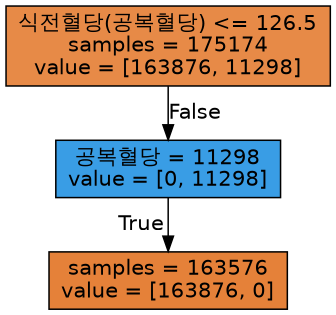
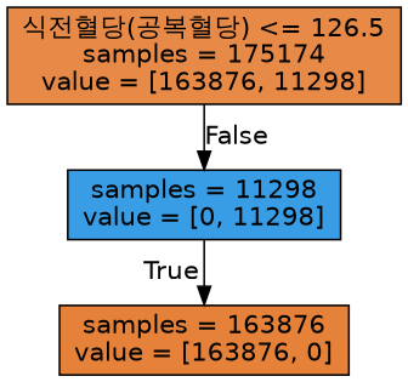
  digraph {
    fontname="DejaVu Sans"
    node [color=black fontname="DejaVu Sans" shape=box style=filled]
    edge [fontname="DejaVu Sans" labeldistance=2.5]
    n1 [fillcolor="#e58139ed" label="식전혈당(공복혈당) <= 126.5\nsamples = 175174\nvalue = [163876, 11298]"]
-   n2 [fillcolor="#399de5ff" label="공복혈당 = 11298\nvalue = [0, 11298]"]
-   n3 [fillcolor="#e58139ff" label="samples = 163576\nvalue = [163876, 0]"]
+   n2 [fillcolor="#399de5ff" label="samples = 11298\nvalue = [0, 11298]"]
+   n3 [fillcolor="#e58139ff" label="samples = 163876\nvalue = [163876, 0]"]
    n1 -> n2 [headlabel=False labelangle=-45]
    n2 -> n3 [headlabel=True labelangle=45]
  }
